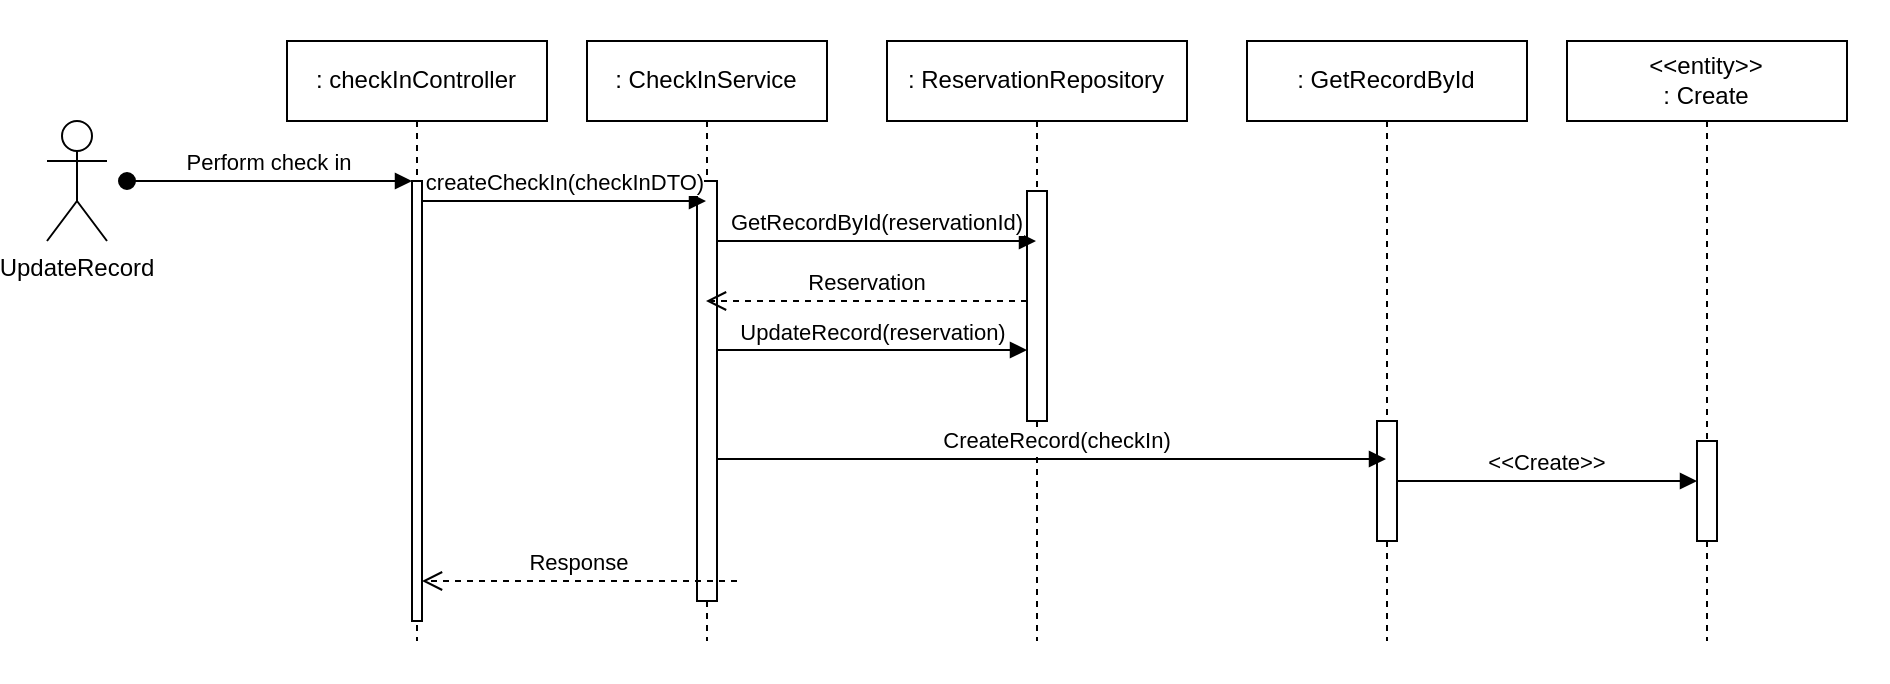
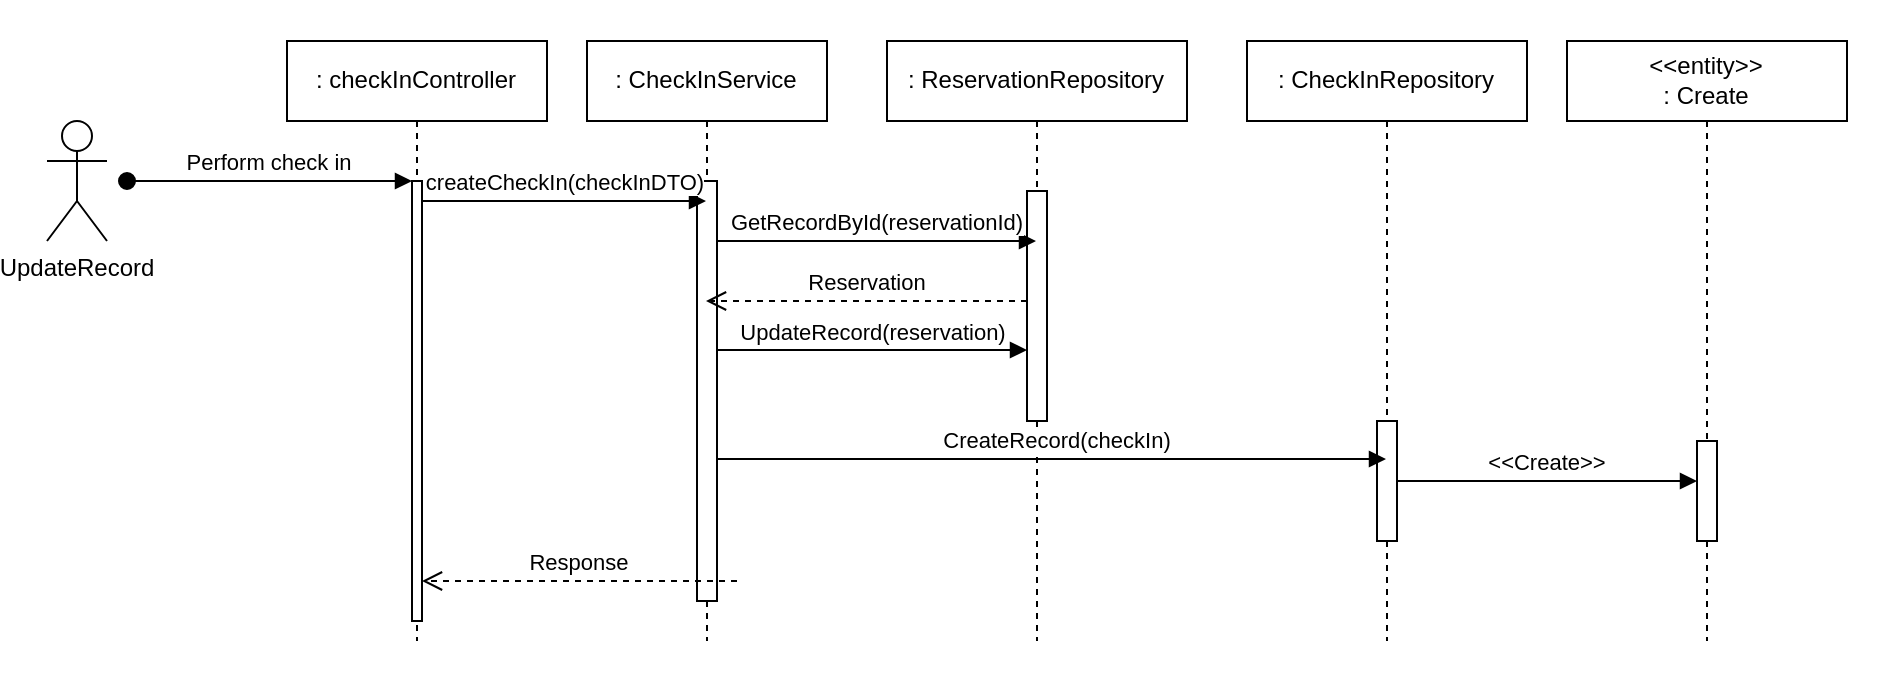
  <mxCell id="0" />
  <mxCell id="1" parent="0" />
  <mxCell id="2" value=": checkInController" style="shape=umlLifeline;perimeter=lifelinePerimeter;whiteSpace=wrap;html=1;container=0;dropTarget=0;collapsible=0;recursiveResize=0;outlineConnect=0;portConstraint=eastwest;newEdgeStyle={&quot;edgeStyle&quot;:&quot;elbowEdgeStyle&quot;,&quot;elbow&quot;:&quot;vertical&quot;,&quot;curved&quot;:0,&quot;rounded&quot;:0};" parent="1" vertex="1"><mxGeometry x="140" y="20" width="130" height="300" as="geometry" /></mxCell>
  <mxCell id="3" value="" style="html=1;points=[];perimeter=orthogonalPerimeter;outlineConnect=0;targetShapes=umlLifeline;portConstraint=eastwest;newEdgeStyle={&quot;edgeStyle&quot;:&quot;elbowEdgeStyle&quot;,&quot;elbow&quot;:&quot;vertical&quot;,&quot;curved&quot;:0,&quot;rounded&quot;:0};" parent="2" vertex="1"><mxGeometry x="62.5" y="70" width="5" height="220" as="geometry" /></mxCell>
  <mxCell id="4" value="Perform check in" style="html=1;verticalAlign=bottom;startArrow=oval;endArrow=block;startSize=8;edgeStyle=elbowEdgeStyle;elbow=vertical;curved=0;rounded=0;" parent="2" target="3" edge="1"><mxGeometry relative="1" as="geometry"><mxPoint x="-80" y="70" as="sourcePoint" /><Array as="points"><mxPoint x="-40" y="70" /></Array></mxGeometry></mxCell>
  <mxCell id="5" value=": CheckInService" style="shape=umlLifeline;perimeter=lifelinePerimeter;whiteSpace=wrap;html=1;container=0;dropTarget=0;collapsible=0;recursiveResize=0;outlineConnect=0;portConstraint=eastwest;newEdgeStyle={&quot;edgeStyle&quot;:&quot;elbowEdgeStyle&quot;,&quot;elbow&quot;:&quot;vertical&quot;,&quot;curved&quot;:0,&quot;rounded&quot;:0};" parent="1" vertex="1"><mxGeometry x="290" y="20" width="120" height="300" as="geometry" /></mxCell>
  <mxCell id="6" value="" style="html=1;points=[];perimeter=orthogonalPerimeter;outlineConnect=0;targetShapes=umlLifeline;portConstraint=eastwest;newEdgeStyle={&quot;edgeStyle&quot;:&quot;elbowEdgeStyle&quot;,&quot;elbow&quot;:&quot;vertical&quot;,&quot;curved&quot;:0,&quot;rounded&quot;:0};" parent="5" vertex="1"><mxGeometry x="55" y="70" width="10" height="210" as="geometry" /></mxCell>
  <mxCell id="7" value="createCheckIn(checkInDTO)" style="html=1;verticalAlign=bottom;endArrow=block;edgeStyle=elbowEdgeStyle;elbow=horizontal;curved=0;rounded=0;" parent="1" source="3" target="5" edge="1"><mxGeometry x="-0.001" relative="1" as="geometry"><mxPoint x="185" y="100" as="sourcePoint" /><Array as="points"><mxPoint x="280" y="100" /></Array><mxPoint x="365" y="100" as="targetPoint" /><mxPoint as="offset" /></mxGeometry></mxCell>
  <mxCell id="8" value="Response" style="html=1;verticalAlign=bottom;endArrow=open;dashed=1;endSize=8;edgeStyle=elbowEdgeStyle;elbow=horizontal;curved=0;rounded=0;" parent="1" edge="1"><mxGeometry relative="1" as="geometry"><mxPoint x="207.5" y="290" as="targetPoint" /><Array as="points"><mxPoint x="290" y="290" /></Array><mxPoint x="365" y="290" as="sourcePoint" /></mxGeometry></mxCell>
  <mxCell id="9" value="UpdateRecord" style="shape=umlActor;verticalLabelPosition=bottom;verticalAlign=top;html=1;" parent="1" vertex="1"><mxGeometry x="20" y="60" width="30" height="60" as="geometry" /></mxCell>
  <mxCell id="10" value=": ReservationRepository" style="shape=umlLifeline;perimeter=lifelinePerimeter;whiteSpace=wrap;html=1;container=0;dropTarget=0;collapsible=0;recursiveResize=0;outlineConnect=0;portConstraint=eastwest;newEdgeStyle={&quot;edgeStyle&quot;:&quot;elbowEdgeStyle&quot;,&quot;elbow&quot;:&quot;vertical&quot;,&quot;curved&quot;:0,&quot;rounded&quot;:0};" parent="1" vertex="1"><mxGeometry x="440" y="20" width="150" height="300" as="geometry" /></mxCell>
  <mxCell id="11" value="" style="html=1;points=[];perimeter=orthogonalPerimeter;outlineConnect=0;targetShapes=umlLifeline;portConstraint=eastwest;newEdgeStyle={&quot;edgeStyle&quot;:&quot;elbowEdgeStyle&quot;,&quot;elbow&quot;:&quot;vertical&quot;,&quot;curved&quot;:0,&quot;rounded&quot;:0};" parent="10" vertex="1"><mxGeometry x="70" y="75" width="10" height="115" as="geometry" /></mxCell>
  <mxCell id="12" value="GetRecordById(reservationId)" style="html=1;verticalAlign=bottom;endArrow=block;curved=0;rounded=0;" parent="1" source="6" target="10" edge="1"><mxGeometry x="0.003" width="80" relative="1" as="geometry"><mxPoint x="380" y="120" as="sourcePoint" /><mxPoint x="510" y="120" as="targetPoint" /><Array as="points"><mxPoint x="470" y="120" /></Array><mxPoint as="offset" /></mxGeometry></mxCell>
- <mxCell id="13" value=": GetRecordById" style="shape=umlLifeline;perimeter=lifelinePerimeter;whiteSpace=wrap;html=1;container=0;dropTarget=0;collapsible=0;recursiveResize=0;outlineConnect=0;portConstraint=eastwest;newEdgeStyle={&quot;edgeStyle&quot;:&quot;elbowEdgeStyle&quot;,&quot;elbow&quot;:&quot;vertical&quot;,&quot;curved&quot;:0,&quot;rounded&quot;:0};" parent="1" vertex="1"><mxGeometry x="620" y="20" width="140" height="300" as="geometry" /></mxCell>
+ <mxCell id="13" value=": CheckInRepository" style="shape=umlLifeline;perimeter=lifelinePerimeter;whiteSpace=wrap;html=1;container=0;dropTarget=0;collapsible=0;recursiveResize=0;outlineConnect=0;portConstraint=eastwest;newEdgeStyle={&quot;edgeStyle&quot;:&quot;elbowEdgeStyle&quot;,&quot;elbow&quot;:&quot;vertical&quot;,&quot;curved&quot;:0,&quot;rounded&quot;:0};" parent="1" vertex="1"><mxGeometry x="620" y="20" width="140" height="300" as="geometry" /></mxCell>
  <mxCell id="14" value="" style="html=1;points=[];perimeter=orthogonalPerimeter;outlineConnect=0;targetShapes=umlLifeline;portConstraint=eastwest;newEdgeStyle={&quot;edgeStyle&quot;:&quot;elbowEdgeStyle&quot;,&quot;elbow&quot;:&quot;vertical&quot;,&quot;curved&quot;:0,&quot;rounded&quot;:0};" parent="13" vertex="1"><mxGeometry x="65" y="190" width="10" height="60" as="geometry" /></mxCell>
  <mxCell id="15" value="&lt;div&gt;&amp;lt;&amp;lt;entity&amp;gt;&amp;gt;&lt;/div&gt;: Create" style="shape=umlLifeline;perimeter=lifelinePerimeter;whiteSpace=wrap;html=1;container=0;dropTarget=0;collapsible=0;recursiveResize=0;outlineConnect=0;portConstraint=eastwest;newEdgeStyle={&quot;edgeStyle&quot;:&quot;elbowEdgeStyle&quot;,&quot;elbow&quot;:&quot;vertical&quot;,&quot;curved&quot;:0,&quot;rounded&quot;:0};" parent="1" vertex="1"><mxGeometry x="780" y="20" width="140" height="300" as="geometry" /></mxCell>
  <mxCell id="16" value="" style="html=1;points=[];perimeter=orthogonalPerimeter;outlineConnect=0;targetShapes=umlLifeline;portConstraint=eastwest;newEdgeStyle={&quot;edgeStyle&quot;:&quot;elbowEdgeStyle&quot;,&quot;elbow&quot;:&quot;vertical&quot;,&quot;curved&quot;:0,&quot;rounded&quot;:0};" parent="15" vertex="1"><mxGeometry x="65" y="200" width="10" height="50" as="geometry" /></mxCell>
  <mxCell id="17" value="CreateRecord(checkIn)" style="html=1;verticalAlign=bottom;endArrow=block;curved=0;rounded=0;" parent="1" edge="1" target="13"><mxGeometry x="0.016" width="80" relative="1" as="geometry"><mxPoint x="355" y="229" as="sourcePoint" /><mxPoint x="640" y="229" as="targetPoint" /><mxPoint as="offset" /><Array as="points"><mxPoint x="485" y="229" /><mxPoint x="585" y="229" /></Array></mxGeometry></mxCell>
  <mxCell id="18" value="&amp;lt;&amp;lt;Create&amp;gt;&amp;gt;" style="html=1;verticalAlign=bottom;endArrow=block;curved=0;rounded=0;" parent="1" edge="1" target="16" source="14"><mxGeometry width="80" relative="1" as="geometry"><mxPoint x="710" y="241" as="sourcePoint" /><mxPoint x="840" y="240.5" as="targetPoint" /><mxPoint as="offset" /><Array as="points"><mxPoint x="725.5" y="240" /></Array></mxGeometry></mxCell>
  <mxCell id="19" value="Reservation" style="html=1;verticalAlign=bottom;endArrow=open;dashed=1;endSize=8;edgeStyle=elbowEdgeStyle;elbow=horizontal;curved=0;rounded=0;" edge="1" parent="1" source="11" target="5"><mxGeometry relative="1" as="geometry"><mxPoint x="370" y="150" as="targetPoint" /><Array as="points"><mxPoint x="432.5" y="150" /></Array><mxPoint x="507.5" y="150" as="sourcePoint" /></mxGeometry></mxCell>
  <mxCell id="20" value="UpdateRecord(reservation)" style="html=1;verticalAlign=bottom;endArrow=block;curved=0;rounded=0;" edge="1" parent="1" source="6" target="11"><mxGeometry x="0.003" width="80" relative="1" as="geometry"><mxPoint x="365" y="174.5" as="sourcePoint" /><mxPoint x="500" y="175" as="targetPoint" /><Array as="points"><mxPoint x="480" y="174.5" /></Array><mxPoint as="offset" /></mxGeometry></mxCell>
